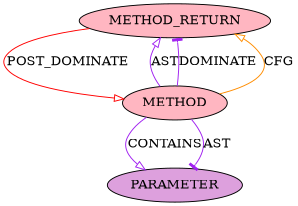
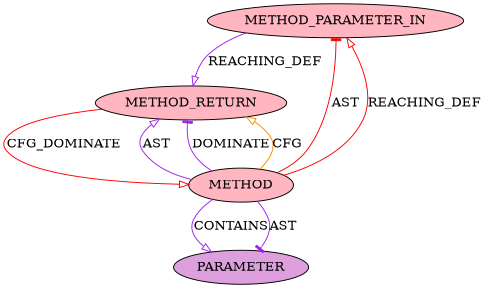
  digraph {
    node [COLUMN_NUMBER=1 LINE_NUMBER=1152 TYPE_FULL_NAME=ANY fillcolor=lightpink style=filled]
    edge [arrowhead=onormal color=purple]
+   n1 [CODE=tls_register COLUMN_NUMBER=13 EVALUATION_STRATEGY=BY_VALUE INDEX=1 IS_VARIADIC=false NAME=tls_register ORDER=1 label=METHOD_PARAMETER_IN]
    n2 [CODE=RET EVALUATION_STRATEGY=BY_VALUE ORDER=3 label=METHOD_RETURN]
    n3 [AST_PARENT_FULL_NAME="tls_main.c:<global>" AST_PARENT_TYPE=TYPE_DECL CODE="module_init(tls_register);" COLUMN_NUMBER_END=25 FILENAME="tls_main.c" FULL_NAME=module_init IS_EXTERNAL=false LINE_NUMBER_END=1152 NAME=module_init ORDER=133 SIGNATURE="ANY module_init (ANY)" label=METHOD TYPE_FULL_NAME=""]
    n4 [ARGUMENT_INDEX=-1 CODE="<empty>" ORDER=2 TYPE_FULL_NAME="<empty>" fillcolor=plum label=PARAMETER COLUMN_NUMBER="" LINE_NUMBER=""]
-   n2 -> n3 [color=red label=POST_DOMINATE]
+   n1 -> n2 [VARIABLE=tls_register label=REACHING_DEF]
+   n2 -> n3 [color=red label=CFG_DOMINATE]
+   n3 -> n1 [arrowhead=tee color=red label=AST]
+   n3 -> n1 [color=red label=REACHING_DEF]
    n3 -> n2 [label=AST]
    n3 -> n2 [arrowhead=tee label=DOMINATE]
    n3 -> n2 [color=darkorange label=CFG]
    n3 -> n4 [label=CONTAINS]
    n3 -> n4 [arrowhead=tee label=AST]
  }
